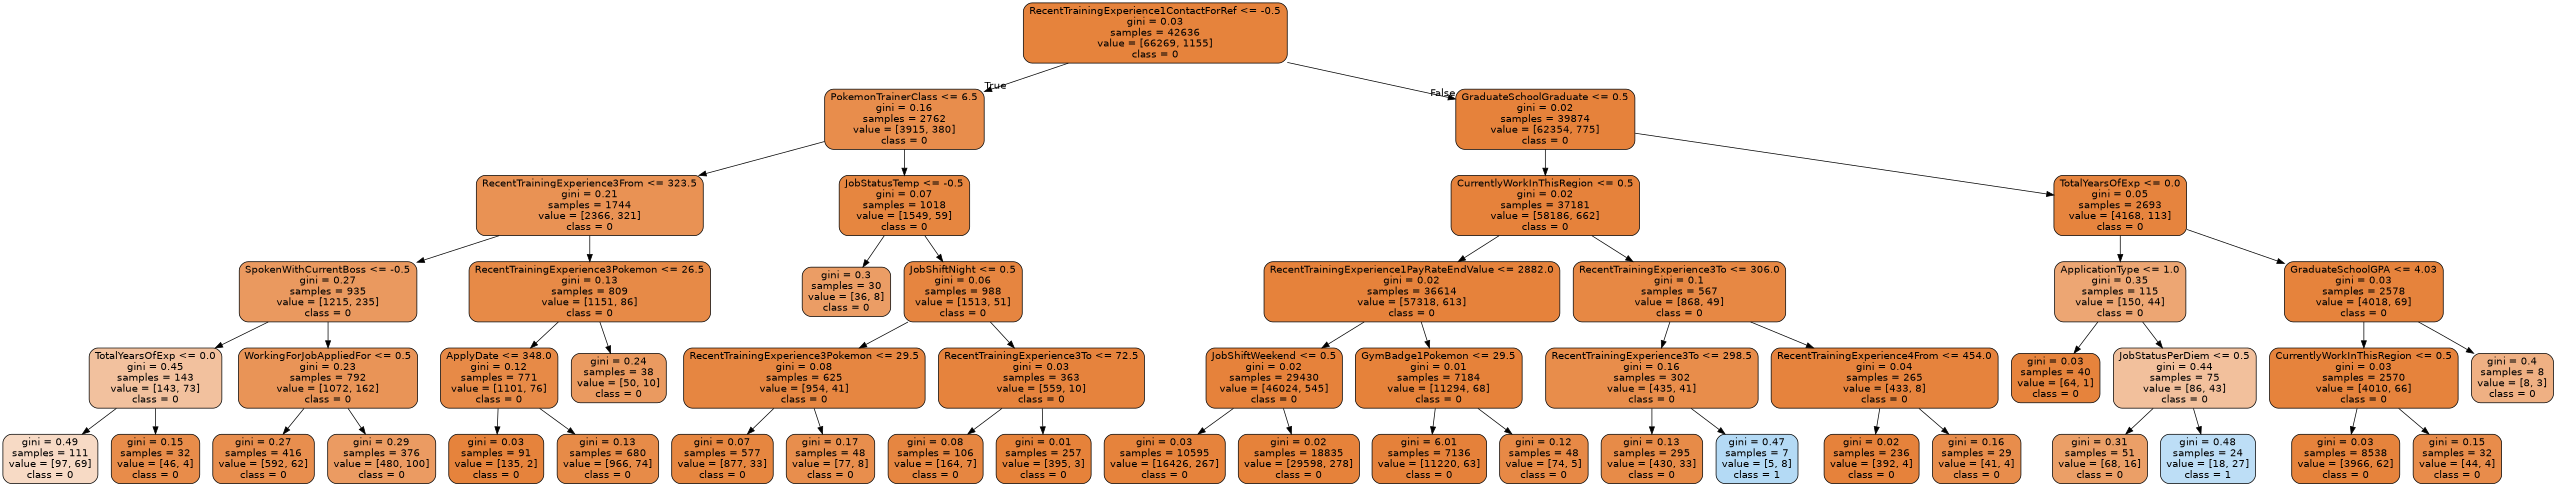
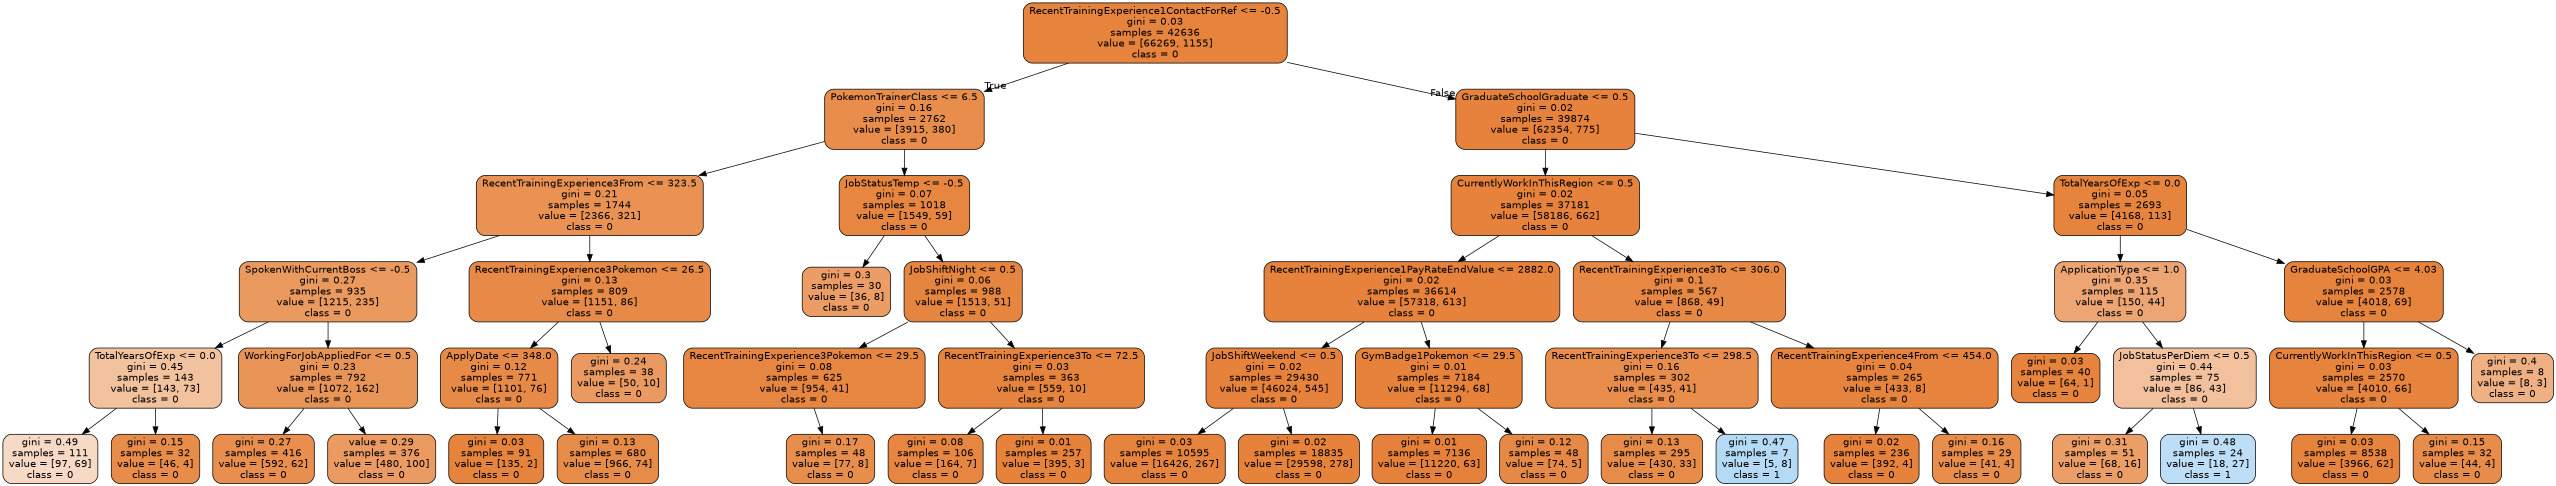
  digraph {
    node [color=black fillcolor="#e58139fb" fontname=helvetica shape=box style="filled, rounded"]
    edge [fontname=helvetica]
    n1 [label="RecentTrainingExperience1ContactForRef <= -0.5\ngini = 0.03\nsamples = 42636\nvalue = [66269, 1155]\nclass = 0"]
    n2 [fillcolor="#e58139e6" label="PokemonTrainerClass <= 6.5\ngini = 0.16\nsamples = 2762\nvalue = [3915, 380]\nclass = 0"]
    n3 [fillcolor="#e58139fc" label="GraduateSchoolGraduate <= 0.5\ngini = 0.02\nsamples = 39874\nvalue = [62354, 775]\nclass = 0"]
    n4 [fillcolor="#e58139dc" label="RecentTrainingExperience3From <= 323.5\ngini = 0.21\nsamples = 1744\nvalue = [2366, 321]\nclass = 0"]
    n5 [fillcolor="#e58139f5" label="JobStatusTemp <= -0.5\ngini = 0.07\nsamples = 1018\nvalue = [1549, 59]\nclass = 0"]
    n6 [fillcolor="#e58139fc" label="CurrentlyWorkInThisRegion <= 0.5\ngini = 0.02\nsamples = 37181\nvalue = [58186, 662]\nclass = 0"]
    n7 [fillcolor="#e58139f8" label="TotalYearsOfExp <= 0.0\ngini = 0.05\nsamples = 2693\nvalue = [4168, 113]\nclass = 0"]
    n8 [fillcolor="#e58139ce" label="SpokenWithCurrentBoss <= -0.5\ngini = 0.27\nsamples = 935\nvalue = [1215, 235]\nclass = 0"]
    n9 [fillcolor="#e58139ec" label="RecentTrainingExperience3Pokemon <= 26.5\ngini = 0.13\nsamples = 809\nvalue = [1151, 86]\nclass = 0"]
    n10 [fillcolor="#e58139c6" label="gini = 0.3\nsamples = 30\nvalue = [36, 8]\nclass = 0"]
    n11 [fillcolor="#e58139f6" label="JobShiftNight <= 0.5\ngini = 0.06\nsamples = 988\nvalue = [1513, 51]\nclass = 0"]
    n12 [fillcolor="#e581397d" label="TotalYearsOfExp <= 0.0\ngini = 0.45\nsamples = 143\nvalue = [143, 73]\nclass = 0"]
    n13 [fillcolor="#e58139d8" label="WorkingForJobAppliedFor <= 0.5\ngini = 0.23\nsamples = 792\nvalue = [1072, 162]\nclass = 0"]
    n14 [fillcolor="#e58139ed" label="ApplyDate <= 348.0\ngini = 0.12\nsamples = 771\nvalue = [1101, 76]\nclass = 0"]
    n15 [fillcolor="#e58139cc" label="gini = 0.24\nsamples = 38\nvalue = [50, 10]\nclass = 0"]
    n16 [fillcolor="#e581394a" label="gini = 0.49\nsamples = 111\nvalue = [97, 69]\nclass = 0"]
    n17 [fillcolor="#e58139e9" label="gini = 0.15\nsamples = 32\nvalue = [46, 4]\nclass = 0"]
    n18 [fillcolor="#e58139e4" label="gini = 0.27\nsamples = 416\nvalue = [592, 62]\nclass = 0"]
-   n19 [fillcolor="#e58139ca" label="gini = 0.29\nsamples = 376\nvalue = [480, 100]\nclass = 0"]
+   n19 [fillcolor="#e58139ca" label="value = 0.29\nsamples = 376\nvalue = [480, 100]\nclass = 0"]
    n20 [label="gini = 0.03\nsamples = 91\nvalue = [135, 2]\nclass = 0"]
    n21 [fillcolor="#e58139eb" label="gini = 0.13\nsamples = 680\nvalue = [966, 74]\nclass = 0"]
    n22 [fillcolor="#e58139f4" label="RecentTrainingExperience3Pokemon <= 29.5\ngini = 0.08\nsamples = 625\nvalue = [954, 41]\nclass = 0"]
    n23 [fillcolor="#e58139fa" label="RecentTrainingExperience3To <= 72.5\ngini = 0.03\nsamples = 363\nvalue = [559, 10]\nclass = 0"]
-   n24 [fillcolor="#e58139f5" label="gini = 0.07\nsamples = 577\nvalue = [877, 33]\nclass = 0"]
    n25 [fillcolor="#e58139e5" label="gini = 0.17\nsamples = 48\nvalue = [77, 8]\nclass = 0"]
    n26 [fillcolor="#e58139f4" label="gini = 0.08\nsamples = 106\nvalue = [164, 7]\nclass = 0"]
    n27 [fillcolor="#e58139fd" label="gini = 0.01\nsamples = 257\nvalue = [395, 3]\nclass = 0"]
    n28 [fillcolor="#e58139fc" label="RecentTrainingExperience1PayRateEndValue <= 2882.0\ngini = 0.02\nsamples = 36614\nvalue = [57318, 613]\nclass = 0"]
    n29 [fillcolor="#e58139f1" label="RecentTrainingExperience3To <= 306.0\ngini = 0.1\nsamples = 567\nvalue = [868, 49]\nclass = 0"]
    n30 [fillcolor="#e58139b4" label="ApplicationType <= 1.0\ngini = 0.35\nsamples = 115\nvalue = [150, 44]\nclass = 0"]
    n31 [label="GraduateSchoolGPA <= 4.03\ngini = 0.03\nsamples = 2578\nvalue = [4018, 69]\nclass = 0"]
    n32 [fillcolor="#e58139fc" label="JobShiftWeekend <= 0.5\ngini = 0.02\nsamples = 29430\nvalue = [46024, 545]\nclass = 0"]
    n33 [fillcolor="#e58139fd" label="GymBadge1Pokemon <= 29.5\ngini = 0.01\nsamples = 7184\nvalue = [11294, 68]\nclass = 0"]
    n34 [fillcolor="#e58139e7" label="RecentTrainingExperience3To <= 298.5\ngini = 0.16\nsamples = 302\nvalue = [435, 41]\nclass = 0"]
    n35 [fillcolor="#e58139fa" label="RecentTrainingExperience4From <= 454.0\ngini = 0.04\nsamples = 265\nvalue = [433, 8]\nclass = 0"]
    n36 [label="gini = 0.03\nsamples = 10595\nvalue = [16426, 267]\nclass = 0"]
    n37 [fillcolor="#e58139fd" label="gini = 0.02\nsamples = 18835\nvalue = [29598, 278]\nclass = 0"]
-   n38 [fillcolor="#e58139fe" label="gini = 6.01\nsamples = 7136\nvalue = [11220, 63]\nclass = 0"]
+   n38 [fillcolor="#e58139fe" label="gini = 0.01\nsamples = 7136\nvalue = [11220, 63]\nclass = 0"]
    n39 [fillcolor="#e58139ee" label="gini = 0.12\nsamples = 48\nvalue = [74, 5]\nclass = 0"]
    n40 [fillcolor="#e58139eb" label="gini = 0.13\nsamples = 295\nvalue = [430, 33]\nclass = 0"]
    n41 [fillcolor="#399de560" label="gini = 0.47\nsamples = 7\nvalue = [5, 8]\nclass = 1"]
    n42 [fillcolor="#e58139fc" label="gini = 0.02\nsamples = 236\nvalue = [392, 4]\nclass = 0"]
    n43 [fillcolor="#e58139e6" label="gini = 0.16\nsamples = 29\nvalue = [41, 4]\nclass = 0"]
    n44 [label="gini = 0.03\nsamples = 40\nvalue = [64, 1]\nclass = 0"]
    n45 [fillcolor="#e581397f" label="JobStatusPerDiem <= 0.5\ngini = 0.44\nsamples = 75\nvalue = [86, 43]\nclass = 0"]
    n46 [label="CurrentlyWorkInThisRegion <= 0.5\ngini = 0.03\nsamples = 2570\nvalue = [4010, 66]\nclass = 0"]
    n47 [fillcolor="#e581399f" label="gini = 0.4\nsamples = 8\nvalue = [8, 3]\nclass = 0"]
    n48 [fillcolor="#e58139c3" label="gini = 0.31\nsamples = 51\nvalue = [68, 16]\nclass = 0"]
    n49 [fillcolor="#399de555" label="gini = 0.48\nsamples = 24\nvalue = [18, 27]\nclass = 1"]
    n50 [label="gini = 0.03\nsamples = 8538\nvalue = [3966, 62]\nclass = 0"]
    n51 [fillcolor="#e58139e8" label="gini = 0.15\nsamples = 32\nvalue = [44, 4]\nclass = 0"]
    n1 -> n2 [headlabel=True labelangle=45 labeldistance=2.5]
    n1 -> n3 [headlabel=False labelangle=-45 labeldistance=2.5]
    n2 -> n4
    n2 -> n5
    n3 -> n6
    n3 -> n7
    n4 -> n8
    n4 -> n9
    n5 -> n10
    n5 -> n11
    n6 -> n28
    n6 -> n29
    n7 -> n30
    n7 -> n31
    n8 -> n12
    n8 -> n13
    n9 -> n14
    n9 -> n15
    n11 -> n22
    n11 -> n23
    n12 -> n16
    n12 -> n17
    n13 -> n18
    n13 -> n19
    n14 -> n20
    n14 -> n21
-   n22 -> n24
    n22 -> n25
    n23 -> n26
    n23 -> n27
    n28 -> n32
    n28 -> n33
    n29 -> n34
    n29 -> n35
    n30 -> n44
    n30 -> n45
    n31 -> n46
    n31 -> n47
    n32 -> n36
    n32 -> n37
    n33 -> n38
    n33 -> n39
    n34 -> n40
    n34 -> n41
    n35 -> n42
    n35 -> n43
    n45 -> n48
    n45 -> n49
    n46 -> n50
    n46 -> n51
  }
